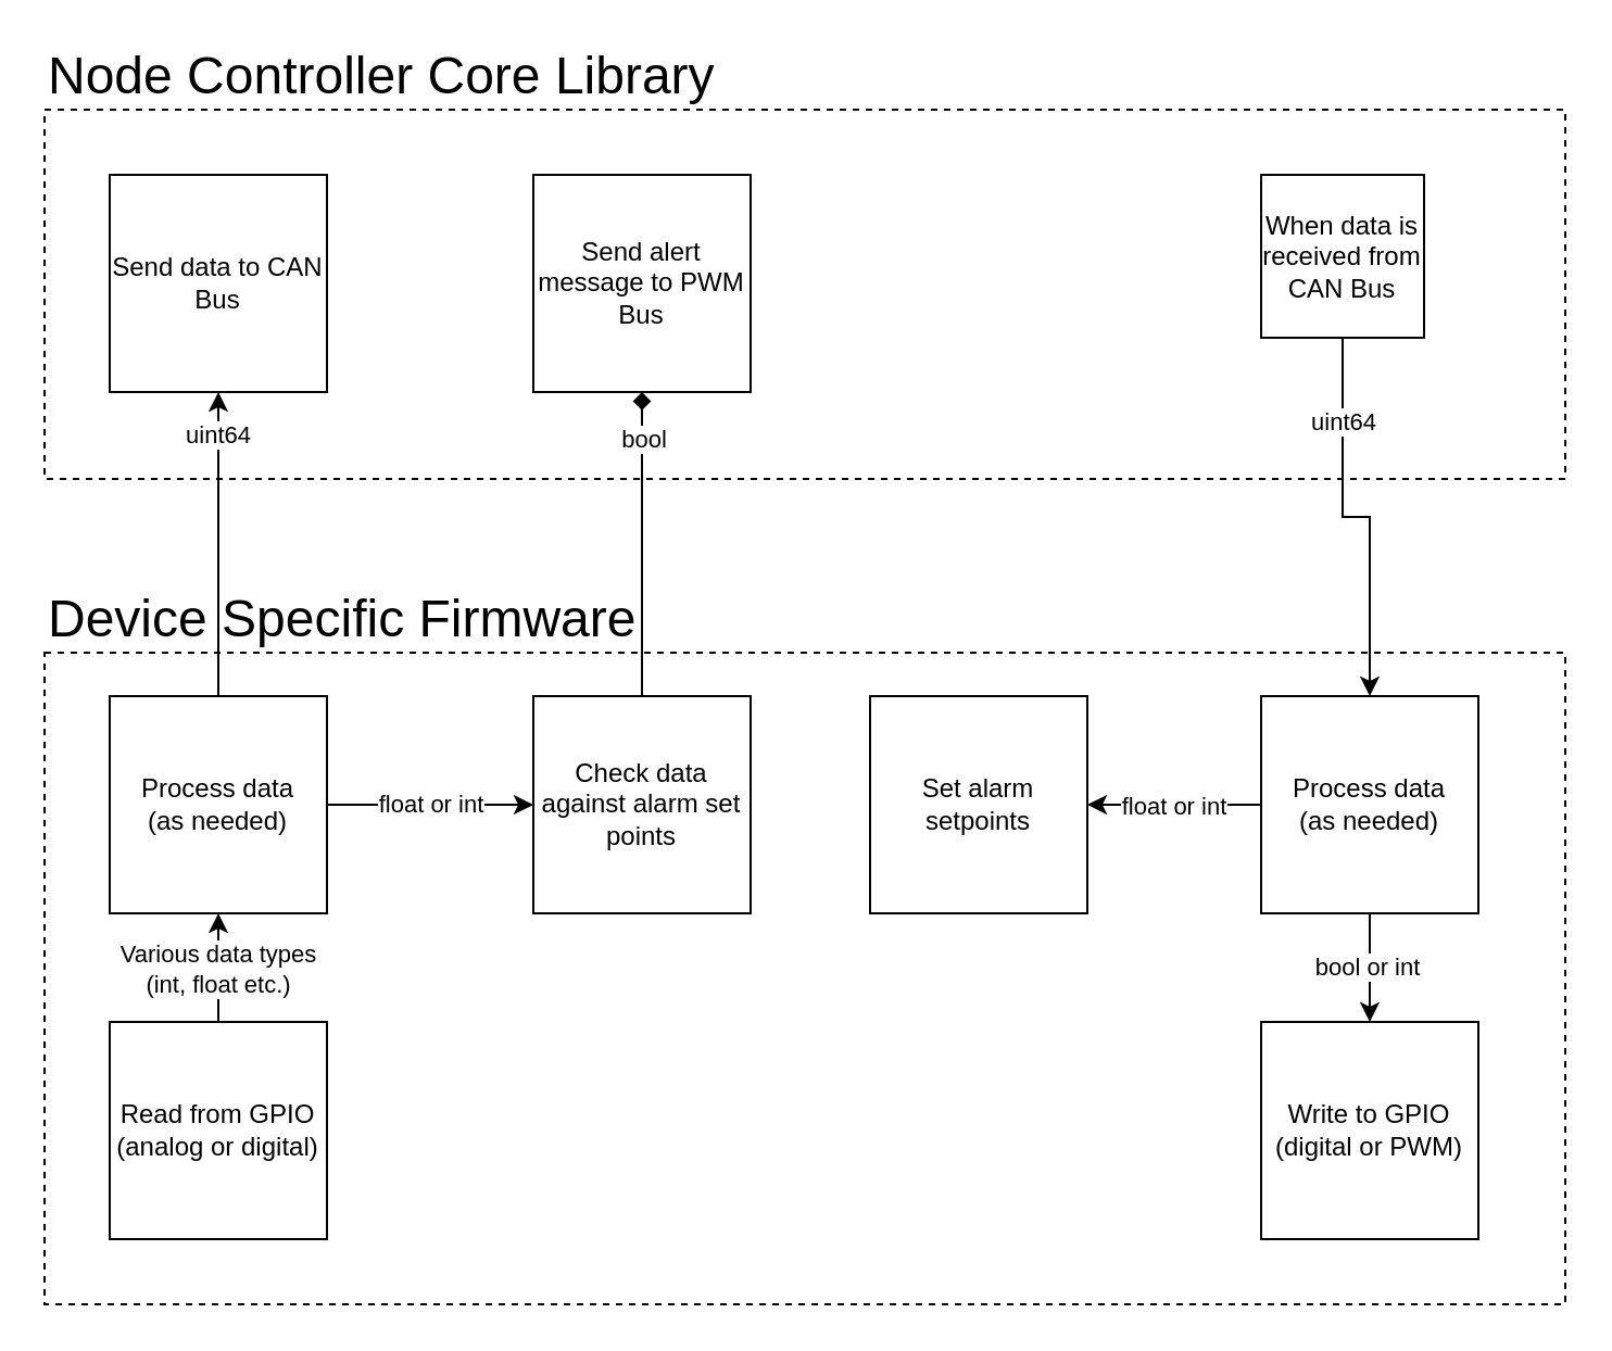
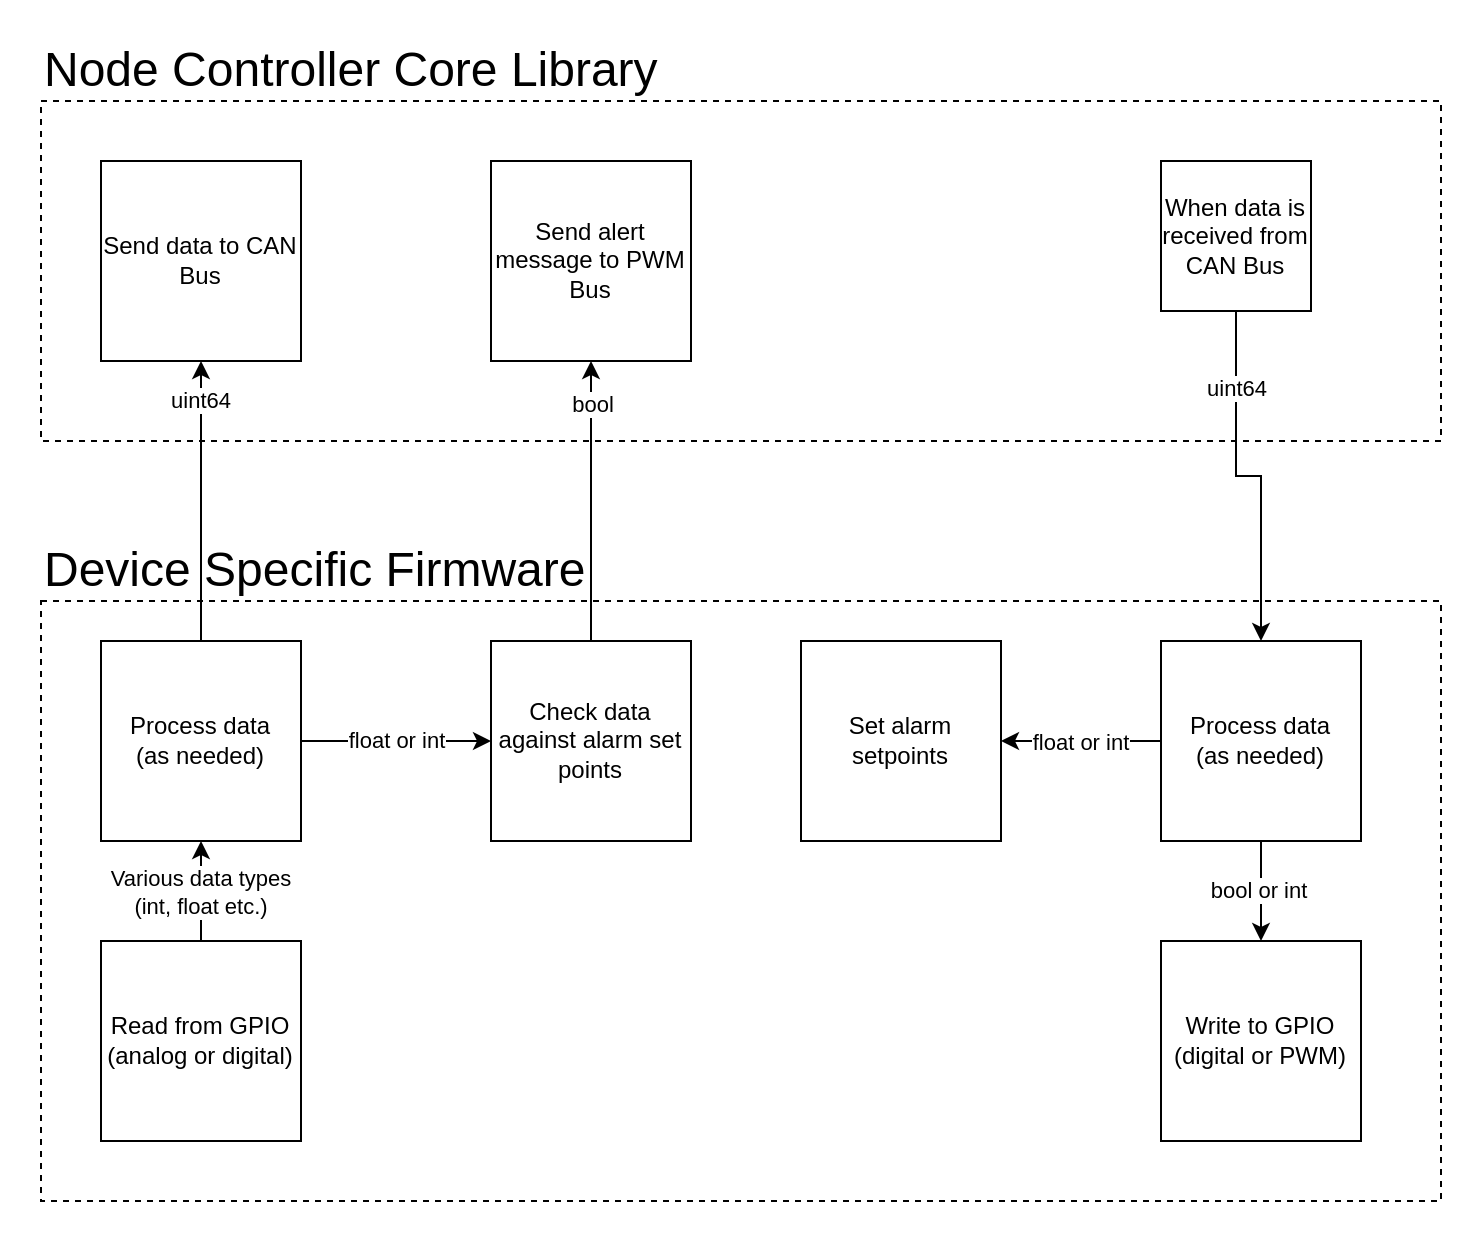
  <mxCell id="0" />
  <mxCell id="1" parent="0" />
  <mxCell id="2" value="" style="rounded=0;whiteSpace=wrap;html=1;fillColor=none;dashed=1;" vertex="1" parent="1"><mxGeometry x="20" y="50" width="700" height="170" as="geometry" /></mxCell>
  <mxCell id="3" value="" style="rounded=0;whiteSpace=wrap;html=1;fillColor=none;dashed=1;" vertex="1" parent="1"><mxGeometry x="20" y="300" width="700" height="300" as="geometry" /></mxCell>
  <mxCell id="4" style="edgeStyle=orthogonalEdgeStyle;rounded=0;orthogonalLoop=1;jettySize=auto;html=1;entryX=0.5;entryY=1;entryDx=0;entryDy=0;" edge="1" parent="1" source="6" target="9"><mxGeometry relative="1" as="geometry" /></mxCell>
  <mxCell id="5" value="Various data types&lt;div&gt;(int, float etc.)&lt;/div&gt;" style="edgeLabel;html=1;align=center;verticalAlign=middle;resizable=0;points=[];" vertex="1" connectable="0" parent="4"><mxGeometry x="0.002" y="1" relative="1" as="geometry"><mxPoint as="offset" /></mxGeometry></mxCell>
  <mxCell id="6" value="Read from GPIO&lt;div&gt;(analog or digital)&lt;/div&gt;" style="whiteSpace=wrap;html=1;aspect=fixed;" vertex="1" parent="1"><mxGeometry x="50" y="470" width="100" height="100" as="geometry" /></mxCell>
  <mxCell id="7" value="uint64" style="edgeStyle=orthogonalEdgeStyle;rounded=0;orthogonalLoop=1;jettySize=auto;html=1;exitX=0.5;exitY=0;exitDx=0;exitDy=0;entryX=0.5;entryY=1;entryDx=0;entryDy=0;" edge="1" parent="1" source="9" target="10"><mxGeometry x="0.714" relative="1" as="geometry"><mxPoint as="offset" /></mxGeometry></mxCell>
  <mxCell id="8" value="float or int" style="edgeStyle=orthogonalEdgeStyle;rounded=0;orthogonalLoop=1;jettySize=auto;html=1;" edge="1" parent="1" source="9" target="22"><mxGeometry relative="1" as="geometry" /></mxCell>
  <mxCell id="9" value="Process data&lt;div&gt;(as needed)&lt;/div&gt;" style="whiteSpace=wrap;html=1;aspect=fixed;" vertex="1" parent="1"><mxGeometry x="50" y="320" width="100" height="100" as="geometry" /></mxCell>
  <mxCell id="10" value="&lt;div&gt;Send data to CAN Bus&lt;br&gt;&lt;/div&gt;" style="whiteSpace=wrap;html=1;aspect=fixed;" vertex="1" parent="1"><mxGeometry x="50" y="80" width="100" height="100" as="geometry" /></mxCell>
  <mxCell id="11" style="edgeStyle=orthogonalEdgeStyle;rounded=0;orthogonalLoop=1;jettySize=auto;html=1;" edge="1" parent="1" source="13" target="18"><mxGeometry relative="1" as="geometry" /></mxCell>
  <mxCell id="12" value="uint64" style="edgeLabel;html=1;align=center;verticalAlign=middle;resizable=0;points=[];" vertex="1" connectable="0" parent="11"><mxGeometry x="-0.078" y="1" relative="1" as="geometry"><mxPoint x="-1" y="-44" as="offset" /></mxGeometry></mxCell>
  <mxCell id="13" value="&lt;div&gt;When data is received from CAN Bus&lt;br&gt;&lt;/div&gt;" style="whiteSpace=wrap;html=1;aspect=fixed;" vertex="1" parent="1"><mxGeometry x="580" y="80" width="75" height="75" as="geometry" /></mxCell>
  <mxCell id="14" style="edgeStyle=orthogonalEdgeStyle;rounded=0;orthogonalLoop=1;jettySize=auto;html=1;" edge="1" parent="1" source="18" target="19"><mxGeometry relative="1" as="geometry" /></mxCell>
  <mxCell id="15" value="bool or int" style="edgeLabel;html=1;align=center;verticalAlign=middle;resizable=0;points=[];" vertex="1" connectable="0" parent="14"><mxGeometry x="-0.027" y="-2" relative="1" as="geometry"><mxPoint as="offset" /></mxGeometry></mxCell>
  <mxCell id="16" style="edgeStyle=orthogonalEdgeStyle;rounded=0;orthogonalLoop=1;jettySize=auto;html=1;" edge="1" parent="1" source="18" target="24"><mxGeometry relative="1" as="geometry" /></mxCell>
  <mxCell id="17" value="float or int" style="edgeLabel;html=1;align=center;verticalAlign=middle;resizable=0;points=[];" vertex="1" connectable="0" parent="16"><mxGeometry x="0.238" y="-2" relative="1" as="geometry"><mxPoint x="9" y="2" as="offset" /></mxGeometry></mxCell>
  <mxCell id="18" value="Process data&lt;div&gt;(as needed)&lt;/div&gt;" style="whiteSpace=wrap;html=1;aspect=fixed;" vertex="1" parent="1"><mxGeometry x="580" y="320" width="100" height="100" as="geometry" /></mxCell>
  <mxCell id="19" value="Write to GPIO&lt;div&gt;(digital or PWM)&lt;/div&gt;" style="whiteSpace=wrap;html=1;aspect=fixed;" vertex="1" parent="1"><mxGeometry x="580" y="470" width="100" height="100" as="geometry" /></mxCell>
- <mxCell id="20" style="edgeStyle=orthogonalEdgeStyle;rounded=0;orthogonalLoop=1;jettySize=auto;html=1;endArrow=diamond;" edge="1" parent="1" source="22" target="23"><mxGeometry relative="1" as="geometry" /></mxCell>
+ <mxCell id="20" style="edgeStyle=orthogonalEdgeStyle;rounded=0;orthogonalLoop=1;jettySize=auto;html=1;" edge="1" parent="1" source="22" target="23"><mxGeometry relative="1" as="geometry" /></mxCell>
  <mxCell id="21" value="bool" style="edgeLabel;html=1;align=center;verticalAlign=middle;resizable=0;points=[];" vertex="1" connectable="0" parent="20"><mxGeometry x="-0.108" y="-3" relative="1" as="geometry"><mxPoint x="-3" y="-57" as="offset" /></mxGeometry></mxCell>
  <mxCell id="22" value="Check data against alarm set points" style="whiteSpace=wrap;html=1;aspect=fixed;" vertex="1" parent="1"><mxGeometry x="245" y="320" width="100" height="100" as="geometry" /></mxCell>
  <mxCell id="23" value="&lt;div&gt;Send alert message to PWM Bus&lt;br&gt;&lt;/div&gt;" style="whiteSpace=wrap;html=1;aspect=fixed;" vertex="1" parent="1"><mxGeometry x="245" y="80" width="100" height="100" as="geometry" /></mxCell>
  <mxCell id="24" value="Set alarm setpoints" style="whiteSpace=wrap;html=1;aspect=fixed;" vertex="1" parent="1"><mxGeometry x="400" y="320" width="100" height="100" as="geometry" /></mxCell>
  <mxCell id="25" value="Node Controller Core Library&amp;nbsp;" style="text;html=1;align=left;verticalAlign=middle;whiteSpace=wrap;rounded=0;fontSize=24;" vertex="1" parent="1"><mxGeometry x="20" y="20" width="700" height="30" as="geometry" /></mxCell>
  <mxCell id="26" value="Device Specific Firmware&amp;nbsp;" style="text;html=1;align=left;verticalAlign=middle;whiteSpace=wrap;rounded=0;fontSize=24;" vertex="1" parent="1"><mxGeometry x="20" y="270" width="700" height="30" as="geometry" /></mxCell>
